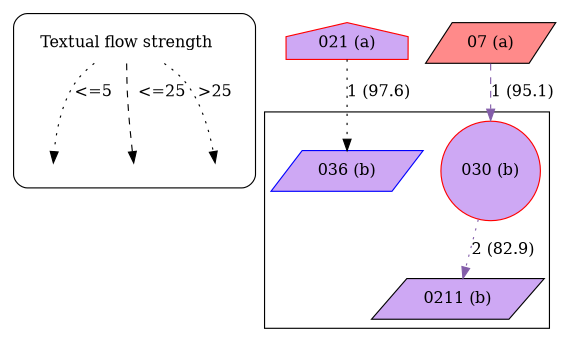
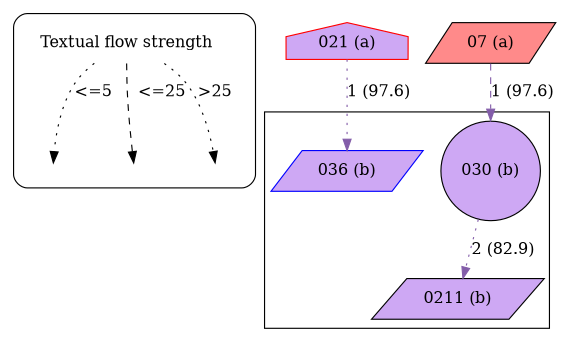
  strict digraph {
    node [style=filled]
    edge [style=dotted]
    n1 [color=red label="Textual flow strength" shape=plaintext style=""]
    leg_e1 [fixedsize=True height=0.2 style=invis]
    leg_e2 [fixedsize=True height=0.2 style=invis]
    leg_e3 [fixedsize=True height=0.2 style=invis]
    n5 [color=blue fillcolor="#CEA8F4" label="036 (b)" shape=parallelogram]
-   n6 [color=red fillcolor="#CEA8F4" label="030 (b)" shape=circle]
+   n6 [color=black fillcolor="#CEA8F4" label="030 (b)" shape=circle]
    n7 [color=black fillcolor="#CEA8F4" label="0211 (b)" shape=parallelogram]
    n8 [color=red fillcolor="#CEA8F4" label="021 (a)" shape=house]
    n9 [color=black fillcolor="#FF8A8A" label="07 (a)" shape=parallelogram]
    subgraph cluster_1 {
      style=rounded
      n1
      leg_e1
      leg_e2
      leg_e3
    }
    subgraph cluster_2 {
      n5
      n6
      n7
    }
    n1 -> leg_e1 [label="<=5  "]
    n1 -> leg_e2 [label="  <=25" style=dashed]
    n1 -> leg_e3 [label=">25"]
    n6 -> n7 [color="#835da9" label="2 (82.9)"]
-   n8 -> n5 [color=black label="1 (97.6)"]
-   n9 -> n6 [color="#835da9" label="1 (95.1)" style=dashed]
+   n8 -> n5 [color="#835da9" label="1 (97.6)"]
+   n9 -> n6 [color="#835da9" label="1 (97.6)" style=dashed]
  }
